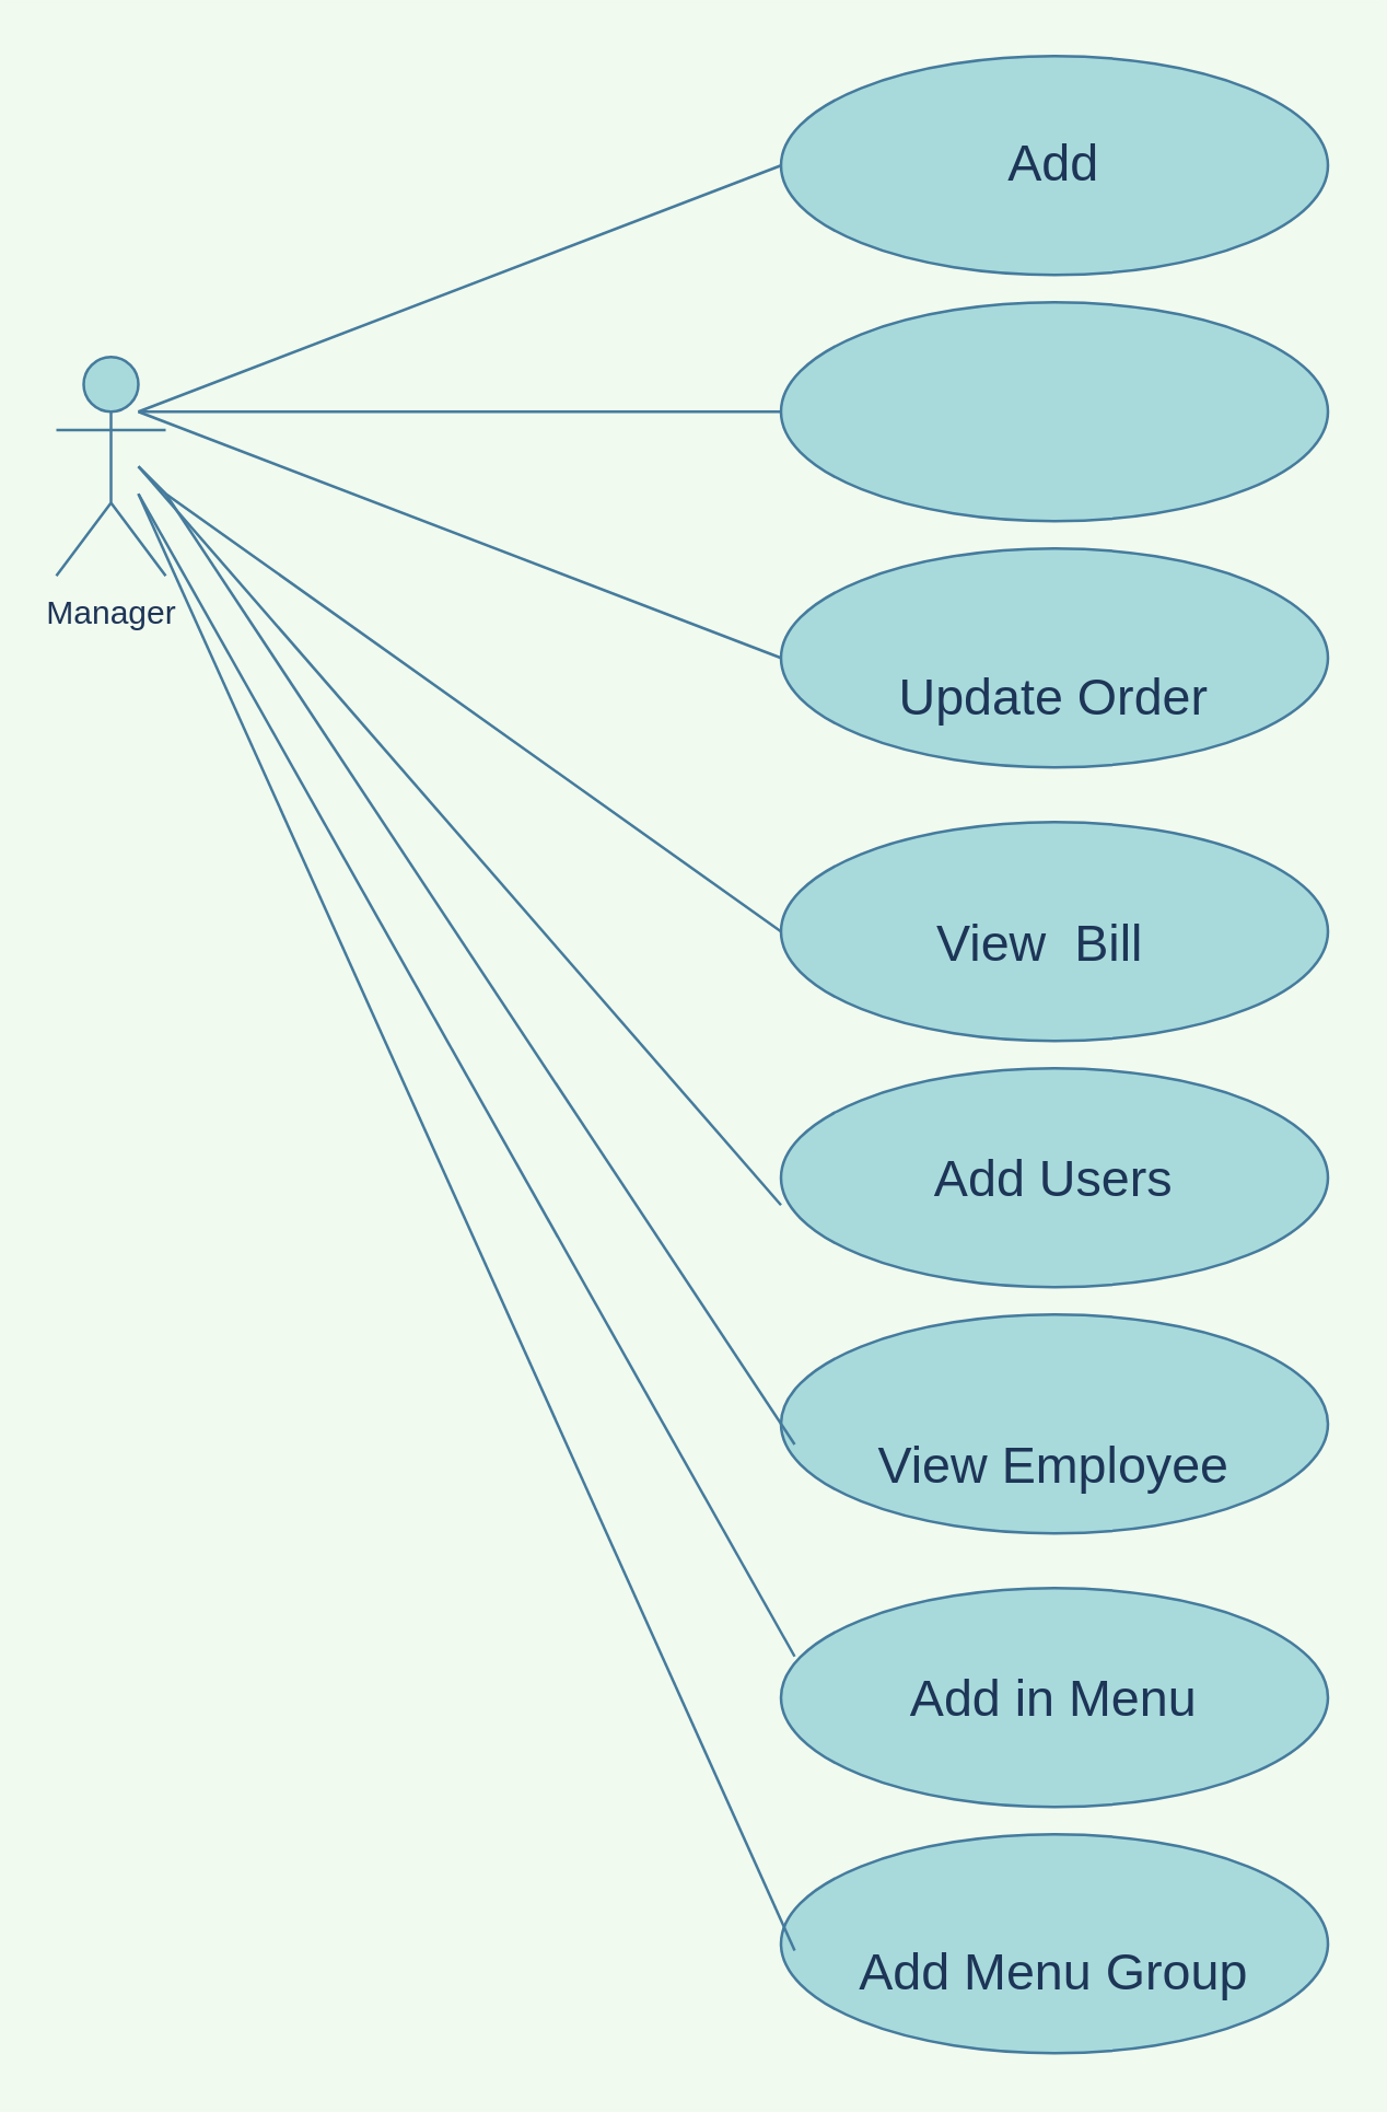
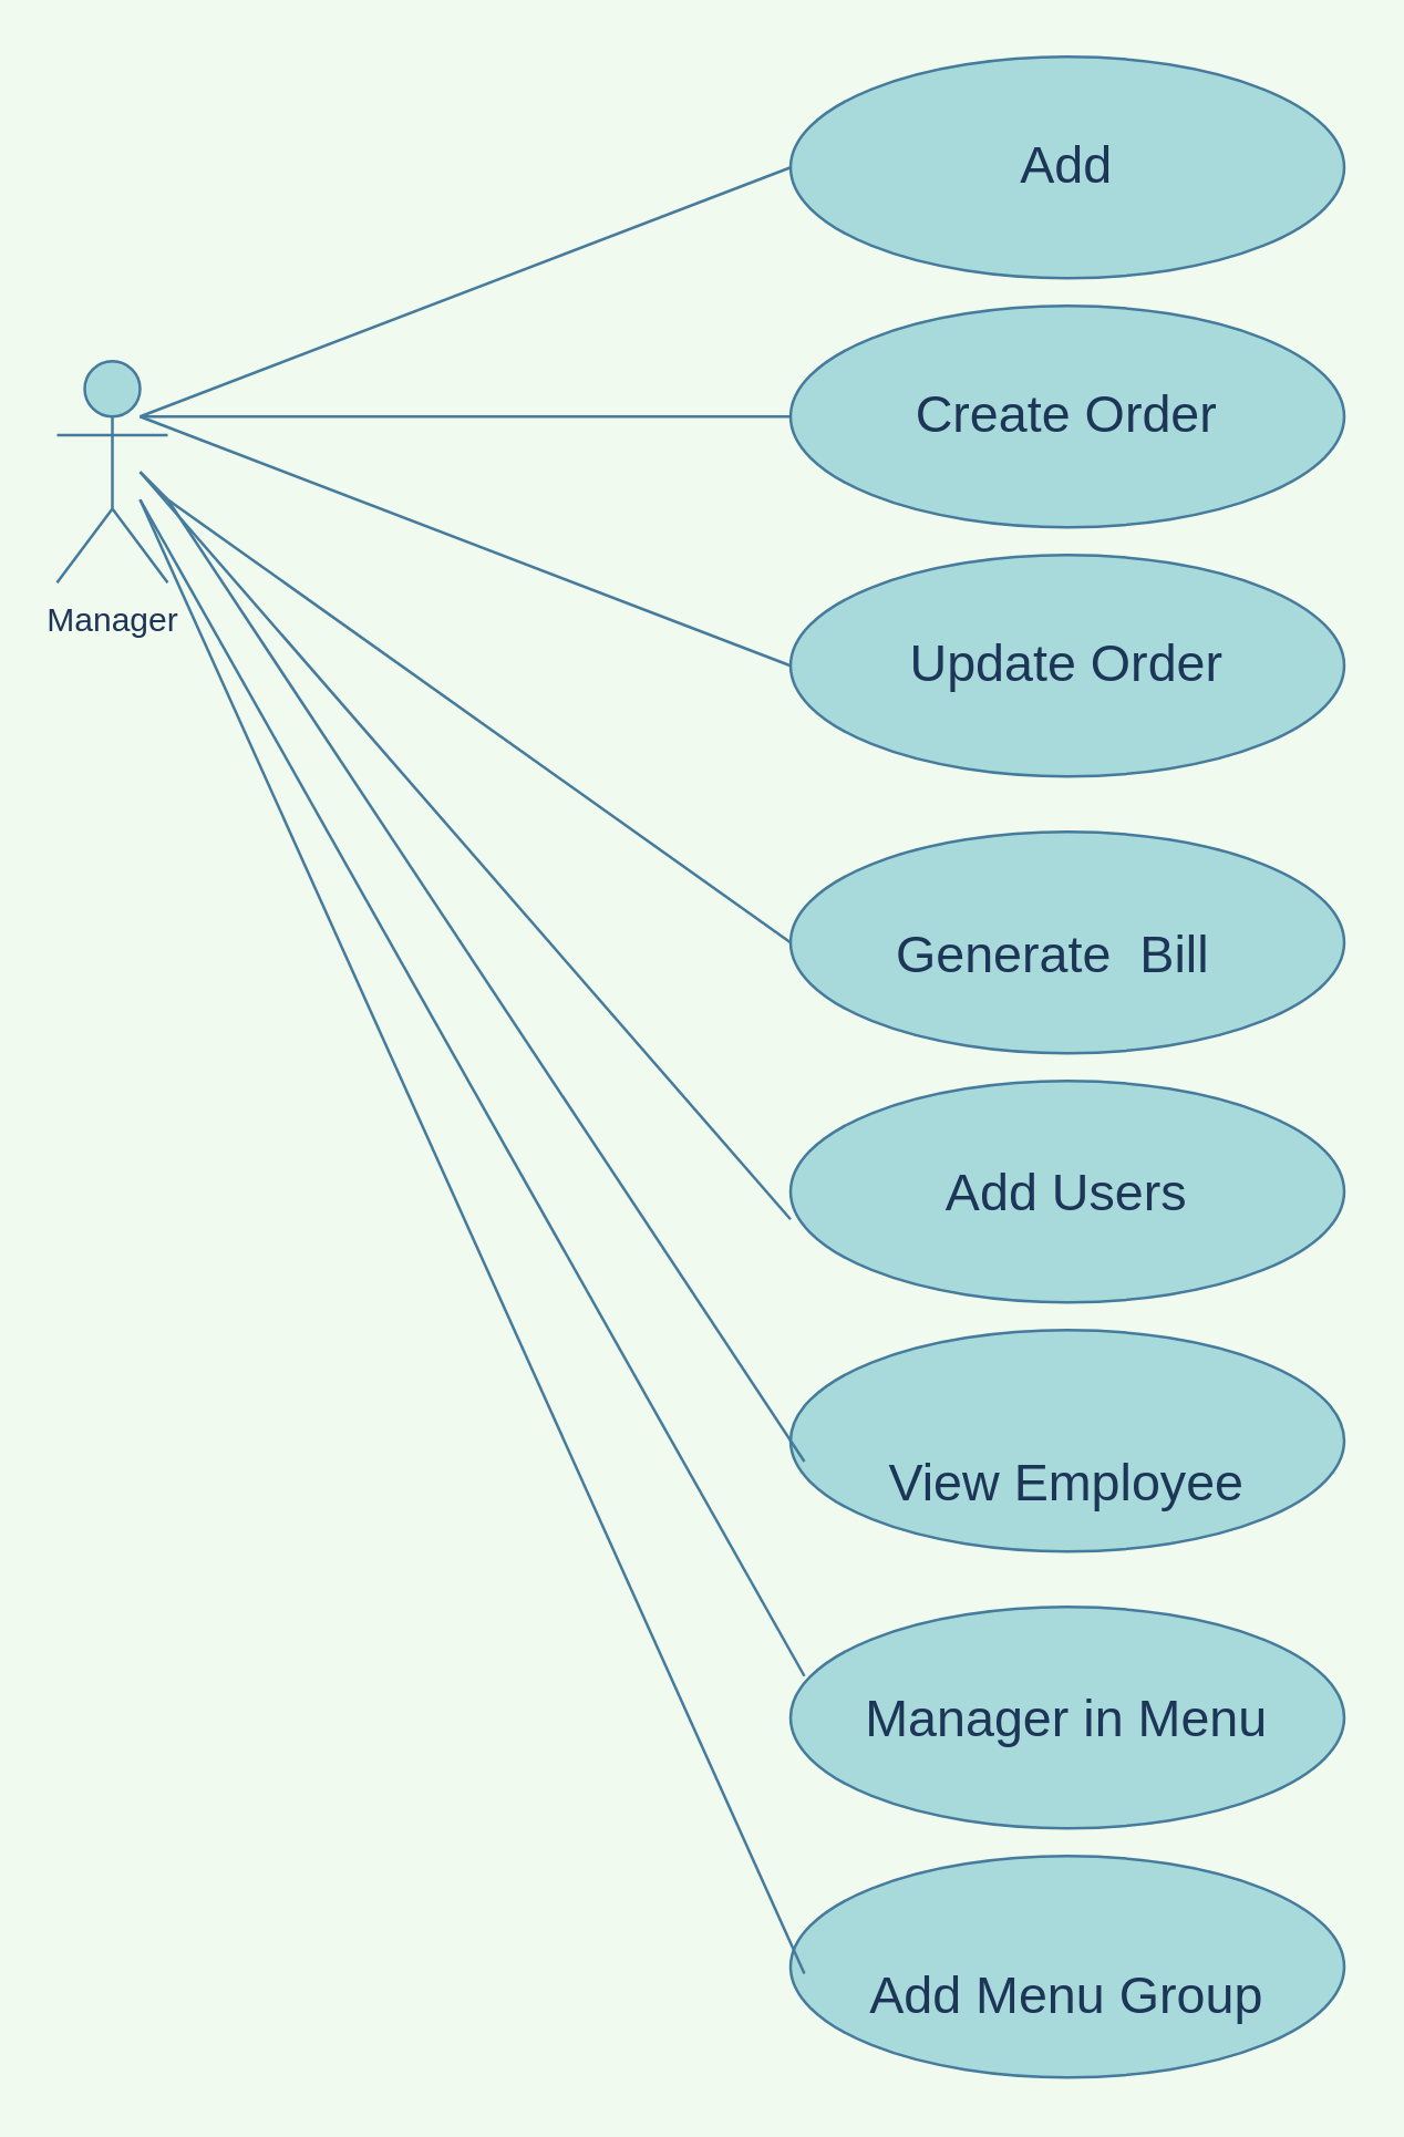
  <mxCell id="0" />
  <mxCell id="1" parent="0" />
  <mxCell id="2" value="" style="ellipse;whiteSpace=wrap;html=1;rounded=0;fillColor=#A8DADC;strokeColor=#457B9D;fontColor=#1D3557;" parent="1" vertex="1"><mxGeometry x="285" y="20" width="200" height="80" as="geometry" /></mxCell>
  <mxCell id="3" value="&lt;font face=&quot;calibri, sans-serif&quot;&gt;&lt;span style=&quot;font-size: 18.667px;&quot;&gt;Add&lt;/span&gt;&lt;/font&gt;" style="text;html=1;strokeColor=none;fillColor=none;align=center;verticalAlign=middle;whiteSpace=wrap;rounded=0;fontColor=#1D3557;" parent="1" vertex="1"><mxGeometry x="290" y="45" width="190" height="30" as="geometry" /></mxCell>
  <mxCell id="4" value="" style="ellipse;whiteSpace=wrap;html=1;rounded=0;fillColor=#A8DADC;strokeColor=#457B9D;fontColor=#1D3557;" parent="1" vertex="1"><mxGeometry x="285" y="200" width="200" height="80" as="geometry" /></mxCell>
  <mxCell id="5" value="" style="ellipse;whiteSpace=wrap;html=1;gradientDirection=south;rounded=0;fillColor=#A8DADC;strokeColor=#457B9D;fontColor=#1D3557;" parent="1" vertex="1"><mxGeometry x="285" y="110" width="200" height="80" as="geometry" /></mxCell>
+ <mxCell id="6" value="&lt;font face=&quot;calibri, sans-serif&quot;&gt;&lt;span style=&quot;font-size: 18.667px;&quot;&gt;Create Order&lt;/span&gt;&lt;/font&gt;" style="text;html=1;align=center;verticalAlign=middle;whiteSpace=wrap;rounded=0;fontColor=#1D3557;" parent="1" vertex="1"><mxGeometry x="290" y="135" width="190" height="30" as="geometry" /></mxCell>
  <mxCell id="7" value="" style="endArrow=none;html=1;rounded=0;entryX=0;entryY=0.5;entryDx=0;entryDy=0;labelBackgroundColor=#F1FAEE;strokeColor=#457B9D;fontColor=#1D3557;" parent="1" target="4" edge="1"><mxGeometry width="50" height="50" relative="1" as="geometry"><mxPoint x="50" y="150" as="sourcePoint" /><mxPoint x="180" y="490" as="targetPoint" /></mxGeometry></mxCell>
  <mxCell id="8" value="" style="endArrow=none;html=1;rounded=0;entryX=0;entryY=0.5;entryDx=0;entryDy=0;labelBackgroundColor=#F1FAEE;strokeColor=#457B9D;fontColor=#1D3557;" parent="1" edge="1"><mxGeometry width="50" height="50" relative="1" as="geometry"><mxPoint x="50" y="170" as="sourcePoint" /><mxPoint x="285" y="440" as="targetPoint" /><Array as="points"><mxPoint x="50" y="170" /></Array></mxGeometry></mxCell>
  <mxCell id="9" value="" style="endArrow=none;html=1;rounded=0;entryX=0;entryY=0.5;entryDx=0;entryDy=0;labelBackgroundColor=#F1FAEE;strokeColor=#457B9D;fontColor=#1D3557;" parent="1" target="2" edge="1"><mxGeometry width="50" height="50" relative="1" as="geometry"><mxPoint x="50" y="150" as="sourcePoint" /><mxPoint x="170" y="60" as="targetPoint" /></mxGeometry></mxCell>
  <mxCell id="10" value="" style="endArrow=none;html=1;rounded=0;entryX=0;entryY=0.5;entryDx=0;entryDy=0;labelBackgroundColor=#F1FAEE;strokeColor=#457B9D;fontColor=#1D3557;" parent="1" target="5" edge="1"><mxGeometry width="50" height="50" relative="1" as="geometry"><mxPoint x="50" y="150" as="sourcePoint" /><mxPoint x="170" y="60" as="targetPoint" /></mxGeometry></mxCell>
  <mxCell id="11" value="Manager" style="shape=umlActor;verticalLabelPosition=bottom;verticalAlign=top;html=1;outlineConnect=0;gradientDirection=south;rounded=0;fillColor=#A8DADC;strokeColor=#457B9D;fontColor=#1D3557;" parent="1" vertex="1"><mxGeometry x="20" y="130" width="40" height="80" as="geometry" /></mxCell>
  <mxCell id="12" value="" style="ellipse;whiteSpace=wrap;html=1;gradientDirection=south;rounded=0;fillColor=#A8DADC;strokeColor=#457B9D;fontColor=#1D3557;" parent="1" vertex="1"><mxGeometry x="285" y="300" width="200" height="80" as="geometry" /></mxCell>
- <mxCell id="13" value="&lt;font face=&quot;calibri, sans-serif&quot;&gt;&lt;span style=&quot;font-size: 18.667px;&quot;&gt;Update Order&lt;/span&gt;&lt;/font&gt;" style="text;html=1;align=center;verticalAlign=middle;whiteSpace=wrap;rounded=0;fontColor=#1D3557;" parent="1" vertex="1"><mxGeometry x="290" y="240" width="190" height="30" as="geometry" /></mxCell>
+ <mxCell id="13" value="&lt;font face=&quot;calibri, sans-serif&quot;&gt;&lt;span style=&quot;font-size: 18.667px;&quot;&gt;Update Order&lt;/span&gt;&lt;/font&gt;" style="text;html=1;align=center;verticalAlign=middle;whiteSpace=wrap;rounded=0;fontColor=#1D3557;" parent="1" vertex="1"><mxGeometry x="290" y="225" width="190" height="30" as="geometry" /></mxCell>
  <mxCell id="14" value="" style="endArrow=none;html=1;rounded=0;entryX=0;entryY=0.5;entryDx=0;entryDy=0;labelBackgroundColor=#F1FAEE;strokeColor=#457B9D;fontColor=#1D3557;" parent="1" target="12" edge="1"><mxGeometry width="50" height="50" relative="1" as="geometry"><mxPoint x="60" y="180" as="sourcePoint" /><mxPoint x="300" y="480" as="targetPoint" /><Array as="points"><mxPoint x="50" y="170" /><mxPoint x="60" y="180" /></Array></mxGeometry></mxCell>
- <mxCell id="15" value="&lt;span style=&quot;color: rgb(29, 53, 87); font-family: calibri, sans-serif; font-size: 18.667px;&quot;&gt;View&amp;nbsp; Bill&lt;/span&gt;" style="text;html=1;strokeColor=none;fillColor=none;align=center;verticalAlign=middle;whiteSpace=wrap;rounded=0;fontColor=#1D3557;" parent="1" vertex="1"><mxGeometry x="310" y="330" width="140" height="30" as="geometry" /></mxCell>
+ <mxCell id="15" value="&lt;span style=&quot;color: rgb(29, 53, 87); font-family: calibri, sans-serif; font-size: 18.667px;&quot;&gt;Generate&amp;nbsp; Bill&lt;/span&gt;" style="text;html=1;strokeColor=none;fillColor=none;align=center;verticalAlign=middle;whiteSpace=wrap;rounded=0;fontColor=#1D3557;" parent="1" vertex="1"><mxGeometry x="310" y="330" width="140" height="30" as="geometry" /></mxCell>
  <mxCell id="16" value="" style="ellipse;whiteSpace=wrap;html=1;rounded=0;fillColor=#A8DADC;strokeColor=#457B9D;fontColor=#1D3557;" vertex="1" parent="1"><mxGeometry x="285" y="390" width="200" height="80" as="geometry" /></mxCell>
  <mxCell id="17" value="&lt;span style=&quot;font-size: 14.0pt ; line-height: 107% ; font-family: &amp;quot;calibri&amp;quot; , sans-serif&quot;&gt;Add Users&lt;br&gt;&lt;/span&gt;" style="text;html=1;strokeColor=none;fillColor=none;align=center;verticalAlign=middle;whiteSpace=wrap;rounded=0;fontColor=#1D3557;" vertex="1" parent="1"><mxGeometry x="290" y="415" width="190" height="30" as="geometry" /></mxCell>
  <mxCell id="18" value="" style="ellipse;whiteSpace=wrap;html=1;rounded=0;fillColor=#A8DADC;strokeColor=#457B9D;fontColor=#1D3557;" vertex="1" parent="1"><mxGeometry x="285" y="580" width="200" height="80" as="geometry" /></mxCell>
- <mxCell id="19" value="&lt;span style=&quot;font-size: 14.0pt ; line-height: 107% ; font-family: &amp;quot;calibri&amp;quot; , sans-serif&quot;&gt;Add in Menu&lt;br&gt;&lt;/span&gt;" style="text;html=1;strokeColor=none;fillColor=none;align=center;verticalAlign=middle;whiteSpace=wrap;rounded=0;fontColor=#1D3557;" vertex="1" parent="1"><mxGeometry x="290" y="605" width="190" height="30" as="geometry" /></mxCell>
+ <mxCell id="19" value="&lt;span style=&quot;font-size: 14.0pt ; line-height: 107% ; font-family: &amp;quot;calibri&amp;quot; , sans-serif&quot;&gt;Manager in Menu&lt;br&gt;&lt;/span&gt;" style="text;html=1;strokeColor=none;fillColor=none;align=center;verticalAlign=middle;whiteSpace=wrap;rounded=0;fontColor=#1D3557;" vertex="1" parent="1"><mxGeometry x="290" y="605" width="190" height="30" as="geometry" /></mxCell>
  <mxCell id="20" value="" style="ellipse;whiteSpace=wrap;html=1;rounded=0;fillColor=#A8DADC;strokeColor=#457B9D;fontColor=#1D3557;" vertex="1" parent="1"><mxGeometry x="285" y="480" width="200" height="80" as="geometry" /></mxCell>
  <mxCell id="21" value="&lt;span style=&quot;font-size: 14.0pt ; line-height: 107% ; font-family: &amp;quot;calibri&amp;quot; , sans-serif&quot;&gt;View Employee&lt;br&gt;&lt;/span&gt;" style="text;html=1;strokeColor=none;fillColor=none;align=center;verticalAlign=middle;whiteSpace=wrap;rounded=0;fontColor=#1D3557;" vertex="1" parent="1"><mxGeometry x="290" y="520" width="190" height="30" as="geometry" /></mxCell>
  <mxCell id="22" value="" style="ellipse;whiteSpace=wrap;html=1;rounded=0;fillColor=#A8DADC;strokeColor=#457B9D;fontColor=#1D3557;" vertex="1" parent="1"><mxGeometry x="285" y="670" width="200" height="80" as="geometry" /></mxCell>
  <mxCell id="23" value="&lt;span style=&quot;font-size: 14.0pt ; line-height: 107% ; font-family: &amp;quot;calibri&amp;quot; , sans-serif&quot;&gt;Add Menu Group&lt;br&gt;&lt;/span&gt;" style="text;html=1;strokeColor=none;fillColor=none;align=center;verticalAlign=middle;whiteSpace=wrap;rounded=0;fontColor=#1D3557;" vertex="1" parent="1"><mxGeometry x="290" y="705" width="190" height="30" as="geometry" /></mxCell>
  <mxCell id="24" value="" style="endArrow=none;html=1;rounded=0;entryX=0;entryY=0;entryDx=0;entryDy=0;labelBackgroundColor=#F1FAEE;strokeColor=#457B9D;fontColor=#1D3557;" edge="1" parent="1" target="19"><mxGeometry width="50" height="50" relative="1" as="geometry"><mxPoint x="50" y="180" as="sourcePoint" /><mxPoint x="410" y="390" as="targetPoint" /></mxGeometry></mxCell>
  <mxCell id="25" value="" style="endArrow=none;html=1;rounded=0;exitX=0;exitY=0.25;exitDx=0;exitDy=0;labelBackgroundColor=#F1FAEE;strokeColor=#457B9D;fontColor=#1D3557;" edge="1" parent="1" source="21"><mxGeometry width="50" height="50" relative="1" as="geometry"><mxPoint x="-170" y="390" as="sourcePoint" /><mxPoint x="60" y="180" as="targetPoint" /></mxGeometry></mxCell>
  <mxCell id="26" value="" style="endArrow=none;html=1;rounded=0;entryX=0;entryY=0.25;entryDx=0;entryDy=0;labelBackgroundColor=#F1FAEE;strokeColor=#457B9D;fontColor=#1D3557;" edge="1" parent="1" target="23"><mxGeometry width="50" height="50" relative="1" as="geometry"><mxPoint x="50" y="180" as="sourcePoint" /><mxPoint x="410" y="500" as="targetPoint" /></mxGeometry></mxCell>
